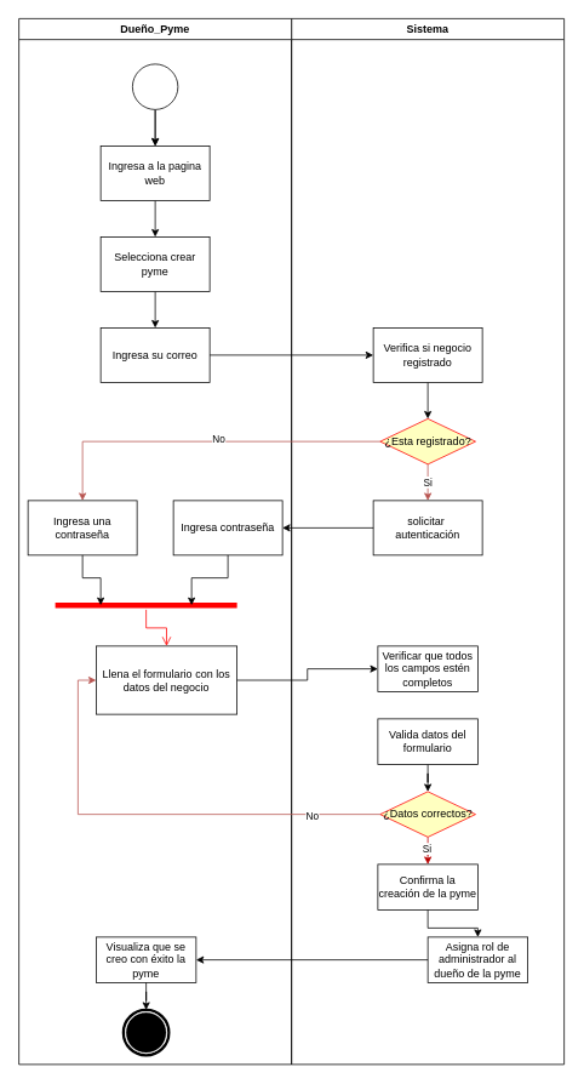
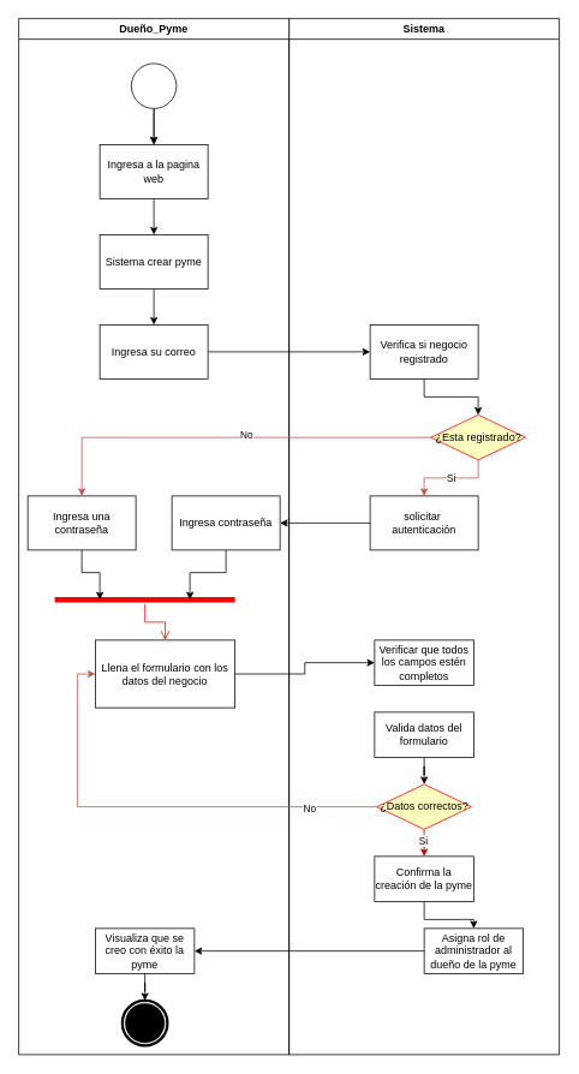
  <mxCell id="0" />
  <mxCell id="1" parent="0" />
  <mxCell id="2" value="Sistema" style="swimlane;whiteSpace=wrap;html=1;" vertex="1" parent="1"><mxGeometry x="320" y="20" width="300" height="1150" as="geometry" /></mxCell>
  <mxCell id="3" style="edgeStyle=orthogonalEdgeStyle;rounded=0;orthogonalLoop=1;jettySize=auto;html=1;entryX=0.5;entryY=0;entryDx=0;entryDy=0;" edge="1" parent="2" source="4" target="6"><mxGeometry relative="1" as="geometry" /></mxCell>
  <mxCell id="4" value="Verifica si negocio registrado" style="rounded=0;whiteSpace=wrap;html=1;" vertex="1" parent="2"><mxGeometry x="90" y="340" width="120" height="60" as="geometry" /></mxCell>
  <mxCell id="5" value="Si" style="edgeStyle=orthogonalEdgeStyle;rounded=0;orthogonalLoop=1;jettySize=auto;html=1;entryX=0.5;entryY=0;entryDx=0;entryDy=0;fillColor=#f8cecc;strokeColor=#b85450;" edge="1" parent="2" source="6" target="7"><mxGeometry relative="1" as="geometry" /></mxCell>
- <mxCell id="6" value="¿Esta registrado?" style="rhombus;whiteSpace=wrap;html=1;fontColor=#000000;fillColor=#ffffc0;strokeColor=#ff0000;" vertex="1" parent="2"><mxGeometry x="97.5" y="440" width="105" height="50" as="geometry" /></mxCell>
+ <mxCell id="6" value="¿Esta registrado?" style="rhombus;whiteSpace=wrap;html=1;fontColor=#000000;fillColor=#ffffc0;strokeColor=#ff0000;" vertex="1" parent="2"><mxGeometry x="157.5" y="440" width="105" height="50" as="geometry" /></mxCell>
  <mxCell id="7" value="solicitar&amp;nbsp; autenticación" style="rounded=0;whiteSpace=wrap;html=1;" vertex="1" parent="2"><mxGeometry x="90" y="530" width="120" height="60" as="geometry" /></mxCell>
  <mxCell id="8" value="Verificar que todos los campos estén completos" style="html=1;whiteSpace=wrap;" vertex="1" parent="2"><mxGeometry x="95" y="690" width="110" height="50" as="geometry" /></mxCell>
  <mxCell id="9" style="edgeStyle=orthogonalEdgeStyle;rounded=0;orthogonalLoop=1;jettySize=auto;html=1;entryX=0.5;entryY=0;entryDx=0;entryDy=0;" edge="1" parent="2" source="10" target="18"><mxGeometry relative="1" as="geometry" /></mxCell>
  <mxCell id="10" value="Valida datos del formulario" style="html=1;whiteSpace=wrap;" vertex="1" parent="2"><mxGeometry x="95" y="770" width="110" height="50" as="geometry" /></mxCell>
  <mxCell id="11" style="edgeStyle=orthogonalEdgeStyle;rounded=0;orthogonalLoop=1;jettySize=auto;html=1;entryX=0.5;entryY=0;entryDx=0;entryDy=0;" edge="1" parent="2" source="12" target="13"><mxGeometry relative="1" as="geometry" /></mxCell>
  <mxCell id="12" value="Confirma la creación de la pyme " style="html=1;whiteSpace=wrap;" vertex="1" parent="2"><mxGeometry x="95" y="930" width="110" height="50" as="geometry" /></mxCell>
  <mxCell id="13" value="Asigna rol de administrador al dueño de la pyme             " style="html=1;whiteSpace=wrap;" vertex="1" parent="2"><mxGeometry x="150" y="1010" width="110" height="50" as="geometry" /></mxCell>
  <mxCell id="14" value="Visualiza que se creo con éxito la pyme" style="html=1;whiteSpace=wrap;" vertex="1" parent="2"><mxGeometry x="-215" y="1010" width="110" height="50" as="geometry" /></mxCell>
  <mxCell id="15" style="edgeStyle=orthogonalEdgeStyle;rounded=0;orthogonalLoop=1;jettySize=auto;html=1;entryX=1;entryY=0.5;entryDx=0;entryDy=0;" edge="1" parent="2" source="13" target="14"><mxGeometry relative="1" as="geometry" /></mxCell>
  <mxCell id="16" style="edgeStyle=orthogonalEdgeStyle;rounded=0;orthogonalLoop=1;jettySize=auto;html=1;entryX=0.5;entryY=0;entryDx=0;entryDy=0;fillColor=#f8cecc;strokeColor=#B80000;" edge="1" parent="2" source="18" target="12"><mxGeometry relative="1" as="geometry" /></mxCell>
  <mxCell id="17" value="Si" style="edgeLabel;html=1;align=center;verticalAlign=middle;resizable=0;points=[];" connectable="0" vertex="1" parent="16"><mxGeometry x="0.28" y="-2" relative="1" as="geometry"><mxPoint as="offset" /></mxGeometry></mxCell>
  <mxCell id="18" value="¿Datos correctos?" style="rhombus;whiteSpace=wrap;html=1;fontColor=#000000;fillColor=#ffffc0;strokeColor=#ff0000;" vertex="1" parent="2"><mxGeometry x="97.5" y="850" width="105" height="50" as="geometry" /></mxCell>
  <mxCell id="19" value="Dueño_Pyme" style="swimlane;whiteSpace=wrap;html=1;" vertex="1" parent="1"><mxGeometry x="20" y="20" width="300" height="1150" as="geometry" /></mxCell>
  <mxCell id="20" value="" style="edgeStyle=orthogonalEdgeStyle;rounded=0;orthogonalLoop=1;jettySize=auto;html=1;" edge="1" parent="19" source="21" target="26"><mxGeometry relative="1" as="geometry" /></mxCell>
  <mxCell id="21" value="Ingresa a la pagina web" style="rounded=0;whiteSpace=wrap;html=1;" vertex="1" parent="19"><mxGeometry x="90" y="140" width="120" height="60" as="geometry" /></mxCell>
  <mxCell id="22" style="edgeStyle=orthogonalEdgeStyle;rounded=0;orthogonalLoop=1;jettySize=auto;html=1;" edge="1" parent="19" source="24" target="21"><mxGeometry relative="1" as="geometry" /></mxCell>
  <mxCell id="23" value="" style="edgeStyle=orthogonalEdgeStyle;rounded=0;orthogonalLoop=1;jettySize=auto;html=1;" edge="1" parent="19" source="24" target="21"><mxGeometry relative="1" as="geometry" /></mxCell>
  <mxCell id="24" value="" style="points=[[0.145,0.145,0],[0.5,0,0],[0.855,0.145,0],[1,0.5,0],[0.855,0.855,0],[0.5,1,0],[0.145,0.855,0],[0,0.5,0]];shape=mxgraph.bpmn.event;html=1;verticalLabelPosition=bottom;labelBackgroundColor=#ffffff;verticalAlign=top;align=center;perimeter=ellipsePerimeter;outlineConnect=0;aspect=fixed;outline=standard;symbol=general;" vertex="1" parent="19"><mxGeometry x="125" y="50" width="50" height="50" as="geometry" /></mxCell>
  <mxCell id="25" value="" style="edgeStyle=orthogonalEdgeStyle;rounded=0;orthogonalLoop=1;jettySize=auto;html=1;" edge="1" parent="19" source="26" target="27"><mxGeometry relative="1" as="geometry" /></mxCell>
- <mxCell id="26" value="Selecciona crear pyme" style="rounded=0;whiteSpace=wrap;html=1;" vertex="1" parent="19"><mxGeometry x="90" y="240" width="120" height="60" as="geometry" /></mxCell>
+ <mxCell id="26" value="Sistema crear pyme" style="rounded=0;whiteSpace=wrap;html=1;" vertex="1" parent="19"><mxGeometry x="90" y="240" width="120" height="60" as="geometry" /></mxCell>
  <mxCell id="27" value="Ingresa su correo" style="rounded=0;whiteSpace=wrap;html=1;" vertex="1" parent="19"><mxGeometry x="90" y="340" width="120" height="60" as="geometry" /></mxCell>
  <mxCell id="28" value="Ingresa una contraseña" style="rounded=0;whiteSpace=wrap;html=1;" vertex="1" parent="19"><mxGeometry x="10" y="530" width="120" height="60" as="geometry" /></mxCell>
  <mxCell id="29" value="Ingresa contraseña" style="rounded=0;whiteSpace=wrap;html=1;strokeWidth=1;" vertex="1" parent="19"><mxGeometry x="170" y="530" width="120" height="60" as="geometry" /></mxCell>
  <mxCell id="30" value="" style="shape=line;html=1;strokeWidth=6;strokeColor=#ff0000;" vertex="1" parent="19"><mxGeometry x="40" y="640" width="200" height="10" as="geometry" /></mxCell>
  <mxCell id="31" value="" style="edgeStyle=orthogonalEdgeStyle;html=1;verticalAlign=bottom;endArrow=open;endSize=8;strokeColor=#ff0000;rounded=0;entryX=0.5;entryY=0;entryDx=0;entryDy=0;" edge="1" parent="19" source="30" target="34"><mxGeometry relative="1" as="geometry"><mxPoint x="140" y="720" as="targetPoint" /></mxGeometry></mxCell>
  <mxCell id="32" style="edgeStyle=orthogonalEdgeStyle;rounded=0;orthogonalLoop=1;jettySize=auto;html=1;entryX=0.25;entryY=0.5;entryDx=0;entryDy=0;entryPerimeter=0;" edge="1" parent="19" source="28" target="30"><mxGeometry relative="1" as="geometry" /></mxCell>
  <mxCell id="33" style="edgeStyle=orthogonalEdgeStyle;rounded=0;orthogonalLoop=1;jettySize=auto;html=1;entryX=0.75;entryY=0.5;entryDx=0;entryDy=0;entryPerimeter=0;" edge="1" parent="19" source="29" target="30"><mxGeometry relative="1" as="geometry" /></mxCell>
  <mxCell id="34" value="Llena el formulario con los datos del negocio" style="html=1;whiteSpace=wrap;" vertex="1" parent="19"><mxGeometry x="85" y="690" width="155" height="75" as="geometry" /></mxCell>
  <mxCell id="35" value="" style="points=[[0.145,0.145,0],[0.5,0,0],[0.855,0.145,0],[1,0.5,0],[0.855,0.855,0],[0.5,1,0],[0.145,0.855,0],[0,0.5,0]];shape=mxgraph.bpmn.event;html=1;verticalLabelPosition=bottom;labelBackgroundColor=#ffffff;verticalAlign=top;align=center;perimeter=ellipsePerimeter;outlineConnect=0;aspect=fixed;outline=end;symbol=terminate;" vertex="1" parent="19"><mxGeometry x="115" y="1090" width="50" height="50" as="geometry" /></mxCell>
  <mxCell id="36" value="" style="edgeStyle=orthogonalEdgeStyle;rounded=0;orthogonalLoop=1;jettySize=auto;html=1;exitX=1;exitY=0.5;exitDx=0;exitDy=0;" edge="1" parent="1" source="27" target="4"><mxGeometry relative="1" as="geometry" /></mxCell>
  <mxCell id="37" style="edgeStyle=orthogonalEdgeStyle;rounded=0;orthogonalLoop=1;jettySize=auto;html=1;fillColor=#f8cecc;strokeColor=#b85450;entryX=0.5;entryY=0;entryDx=0;entryDy=0;" edge="1" parent="1" source="6" target="28"><mxGeometry relative="1" as="geometry"><mxPoint x="130" y="530" as="targetPoint" /><Array as="points"><mxPoint x="90" y="485" /></Array></mxGeometry></mxCell>
  <mxCell id="38" value="No" style="edgeLabel;html=1;align=center;verticalAlign=middle;resizable=0;points=[];" connectable="0" vertex="1" parent="37"><mxGeometry x="-0.088" y="-3" relative="1" as="geometry"><mxPoint x="1" as="offset" /></mxGeometry></mxCell>
  <mxCell id="39" value="" style="edgeStyle=orthogonalEdgeStyle;rounded=0;orthogonalLoop=1;jettySize=auto;html=1;" edge="1" parent="1" source="7" target="29"><mxGeometry relative="1" as="geometry" /></mxCell>
  <mxCell id="40" value="" style="edgeStyle=orthogonalEdgeStyle;rounded=0;orthogonalLoop=1;jettySize=auto;html=1;entryX=0;entryY=0.5;entryDx=0;entryDy=0;" edge="1" parent="1" source="34" target="8"><mxGeometry relative="1" as="geometry"><mxPoint x="410" y="735" as="targetPoint" /></mxGeometry></mxCell>
  <mxCell id="41" style="edgeStyle=orthogonalEdgeStyle;rounded=0;orthogonalLoop=1;jettySize=auto;html=1;entryX=0;entryY=0.5;entryDx=0;entryDy=0;fillColor=#f8cecc;strokeColor=#b85450;" edge="1" parent="1" source="18" target="34"><mxGeometry relative="1" as="geometry" /></mxCell>
  <mxCell id="42" value="No" style="edgeLabel;html=1;align=center;verticalAlign=middle;resizable=0;points=[];" connectable="0" vertex="1" parent="41"><mxGeometry x="-0.702" y="1" relative="1" as="geometry"><mxPoint as="offset" /></mxGeometry></mxCell>
  <mxCell id="43" style="edgeStyle=orthogonalEdgeStyle;rounded=0;orthogonalLoop=1;jettySize=auto;html=1;" edge="1" parent="1" source="14" target="35"><mxGeometry relative="1" as="geometry" /></mxCell>
